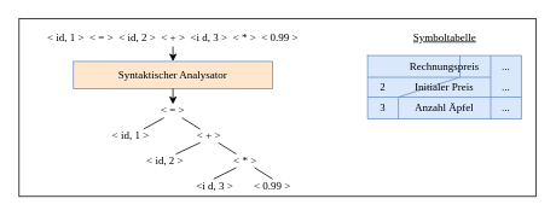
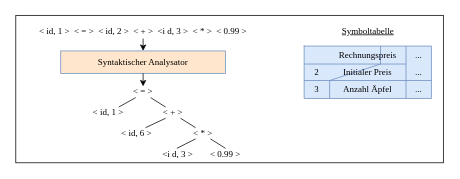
  <mxCell id="0" />
  <mxCell id="1" parent="0" />
  <mxCell id="2" value="" style="rounded=0;whiteSpace=wrap;html=1;fontSize=12;fontFamily=Times New Roman;" vertex="1" parent="1"><mxGeometry x="20" y="20" width="570.87" height="196.85" as="geometry" /></mxCell>
  <mxCell id="3" value="&amp;lt; id, 1 &amp;gt;&amp;nbsp; &amp;lt; = &amp;gt;&amp;nbsp; &amp;lt; id, 2 &amp;gt;&amp;nbsp; &amp;lt; + &amp;gt;&amp;nbsp; &amp;lt;i d, 3 &amp;gt;&amp;nbsp; &amp;lt; * &amp;gt;&amp;nbsp; &amp;lt; 0.99 &amp;gt;" style="text;html=1;strokeColor=none;fillColor=none;align=center;verticalAlign=middle;whiteSpace=wrap;rounded=0;fontSize=12;fontFamily=Times New Roman;spacing=0;" vertex="1" parent="1"><mxGeometry x="45" y="31" width="290" height="20" as="geometry" /></mxCell>
  <mxCell id="4" value="Syntaktischer Analysator" style="rounded=0;whiteSpace=wrap;html=1;fillColor=#ffe6cc;strokeColor=#6c8ebf;fontSize=12;fontFamily=Times New Roman;" vertex="1" parent="1"><mxGeometry x="80" y="67.5" width="220" height="30" as="geometry" /></mxCell>
  <mxCell id="5" value="&amp;lt; = &amp;gt;" style="text;html=1;strokeColor=none;fillColor=none;align=center;verticalAlign=middle;whiteSpace=wrap;rounded=0;fontSize=12;fontFamily=Times New Roman;" vertex="1" parent="1"><mxGeometry x="170" y="114.858" width="40" height="15" as="geometry" /></mxCell>
  <mxCell id="6" value="" style="endArrow=classic;html=1;exitX=0.5;exitY=1;exitDx=0;exitDy=0;entryX=0.5;entryY=0;entryDx=0;entryDy=0;fontSize=12;fontFamily=Times New Roman;" edge="1" parent="1" source="3" target="4"><mxGeometry width="50" height="50" relative="1" as="geometry"><mxPoint x="145" y="281" as="sourcePoint" /><mxPoint x="195" y="231" as="targetPoint" /></mxGeometry></mxCell>
  <mxCell id="7" value="" style="endArrow=classic;html=1;exitX=0.5;exitY=1;exitDx=0;exitDy=0;entryX=0.5;entryY=0;entryDx=0;entryDy=0;fontSize=12;fontFamily=Times New Roman;" edge="1" parent="1" source="4" target="5"><mxGeometry width="50" height="50" relative="1" as="geometry"><mxPoint x="275" y="251" as="sourcePoint" /><mxPoint x="325" y="201" as="targetPoint" /></mxGeometry></mxCell>
  <mxCell id="8" value="&lt;span style=&quot;color: rgb(0 , 0 , 0) ; font-size: 12px ; font-style: normal ; font-weight: 400 ; letter-spacing: normal ; text-indent: 0px ; text-transform: none ; word-spacing: 0px ; display: inline ; float: none&quot;&gt;&amp;lt; id, 1 &amp;gt;&amp;nbsp;&lt;/span&gt;" style="text;whiteSpace=wrap;html=1;verticalAlign=middle;align=center;fontSize=12;fontFamily=Times New Roman;labelBackgroundColor=#ffffff;" vertex="1" parent="1"><mxGeometry x="120" y="142.417" width="50" height="15" as="geometry" /></mxCell>
- <mxCell id="9" value="&lt;span style=&quot;color: rgb(0 , 0 , 0) ; font-size: 12px ; font-style: normal ; font-weight: 400 ; letter-spacing: normal ; text-indent: 0px ; text-transform: none ; word-spacing: 0px ; display: inline ; float: none&quot;&gt;&amp;lt; id, 2 &amp;gt;&lt;/span&gt;" style="text;whiteSpace=wrap;html=1;verticalAlign=middle;align=center;fontSize=12;fontFamily=Times New Roman;labelBackgroundColor=#ffffff;" vertex="1" parent="1"><mxGeometry x="158" y="169.976" width="47" height="15" as="geometry" /></mxCell>
+ <mxCell id="9" value="&lt;span style=&quot;color: rgb(0 , 0 , 0) ; font-size: 12px ; font-style: normal ; font-weight: 400 ; letter-spacing: normal ; text-indent: 0px ; text-transform: none ; word-spacing: 0px ; display: inline ; float: none&quot;&gt;&amp;lt; id, 6 &amp;gt;&lt;/span&gt;" style="text;whiteSpace=wrap;html=1;verticalAlign=middle;align=center;fontSize=12;fontFamily=Times New Roman;labelBackgroundColor=#ffffff;" vertex="1" parent="1"><mxGeometry x="158" y="169.976" width="47" height="15" as="geometry" /></mxCell>
  <mxCell id="10" value="&lt;span style=&quot;color: rgb(0, 0, 0); font-size: 12px; font-style: normal; font-weight: 400; letter-spacing: normal; text-indent: 0px; text-transform: none; word-spacing: 0px; display: inline; float: none;&quot;&gt;&amp;lt; + &amp;gt;&lt;/span&gt;" style="text;whiteSpace=wrap;html=1;verticalAlign=middle;align=center;fontSize=12;fontFamily=Times New Roman;labelBackgroundColor=#ffffff;" vertex="1" parent="1"><mxGeometry x="210" y="142.417" width="40" height="15" as="geometry" /></mxCell>
  <mxCell id="11" value="&lt;span style=&quot;color: rgb(0 , 0 , 0) ; font-size: 12px ; font-style: normal ; font-weight: 400 ; letter-spacing: normal ; text-indent: 0px ; text-transform: none ; word-spacing: 0px ; display: inline ; float: none&quot;&gt;&lt;span style=&quot;font-size: 12px&quot;&gt;&amp;nbsp;&lt;/span&gt;&amp;lt;i d, 3 &amp;gt;&lt;/span&gt;" style="text;whiteSpace=wrap;html=1;verticalAlign=middle;labelPosition=center;verticalLabelPosition=middle;align=center;fontSize=12;fontFamily=Times New Roman;labelBackgroundColor=#ffffff;" vertex="1" parent="1"><mxGeometry x="210" y="197.535" width="50" height="15" as="geometry" /></mxCell>
  <mxCell id="12" value="&lt;span style=&quot;color: rgb(0, 0, 0); font-size: 12px; font-style: normal; font-weight: 400; letter-spacing: normal; text-indent: 0px; text-transform: none; word-spacing: 0px; display: inline; float: none;&quot;&gt;&amp;lt; * &amp;gt;&lt;/span&gt;" style="text;whiteSpace=wrap;html=1;horizontal=1;verticalAlign=middle;align=center;fontSize=12;fontFamily=Times New Roman;labelBackgroundColor=#ffffff;" vertex="1" parent="1"><mxGeometry x="250" y="169.976" width="40" height="15" as="geometry" /></mxCell>
  <mxCell id="13" value="&lt;meta charset=&quot;utf-8&quot; style=&quot;font-size: 12px;&quot;&gt;&lt;span style=&quot;color: rgb(0, 0, 0); font-size: 12px; font-style: normal; font-weight: 400; letter-spacing: normal; text-indent: 0px; text-transform: none; word-spacing: 0px; display: inline; float: none;&quot;&gt;&amp;lt; 0.99 &amp;gt;&lt;/span&gt;" style="text;whiteSpace=wrap;html=1;verticalAlign=middle;align=center;fontSize=12;fontFamily=Times New Roman;labelBackgroundColor=#ffffff;" vertex="1" parent="1"><mxGeometry x="275" y="197.535" width="50" height="15" as="geometry" /></mxCell>
  <mxCell id="14" value="" style="endArrow=none;html=1;entryX=0.25;entryY=1;entryDx=0;entryDy=0;exitX=0.5;exitY=0;exitDx=0;exitDy=0;fontSize=12;fontFamily=Times New Roman;" edge="1" parent="1" source="11" target="12"><mxGeometry width="50" height="50" relative="1" as="geometry"><mxPoint x="165" y="231" as="sourcePoint" /><mxPoint x="215" y="181" as="targetPoint" /></mxGeometry></mxCell>
  <mxCell id="15" value="" style="endArrow=none;html=1;entryX=0.75;entryY=1;entryDx=0;entryDy=0;exitX=0.5;exitY=0;exitDx=0;exitDy=0;fontSize=12;fontFamily=Times New Roman;" edge="1" parent="1" source="13" target="12"><mxGeometry width="50" height="50" relative="1" as="geometry"><mxPoint x="165" y="231" as="sourcePoint" /><mxPoint x="215" y="181" as="targetPoint" /></mxGeometry></mxCell>
  <mxCell id="16" value="" style="endArrow=none;html=1;entryX=0.25;entryY=0;entryDx=0;entryDy=0;exitX=0.75;exitY=1;exitDx=0;exitDy=0;fontSize=12;fontFamily=Times New Roman;" edge="1" parent="1" source="10" target="12"><mxGeometry width="50" height="50" relative="1" as="geometry"><mxPoint x="165" y="231" as="sourcePoint" /><mxPoint x="215" y="181" as="targetPoint" /></mxGeometry></mxCell>
  <mxCell id="17" value="" style="endArrow=none;html=1;exitX=0.75;exitY=0;exitDx=0;exitDy=0;entryX=0.25;entryY=1;entryDx=0;entryDy=0;fontSize=12;fontFamily=Times New Roman;" edge="1" parent="1" source="8" target="5"><mxGeometry width="50" height="50" relative="1" as="geometry"><mxPoint x="165" y="231" as="sourcePoint" /><mxPoint x="215" y="181" as="targetPoint" /></mxGeometry></mxCell>
  <mxCell id="18" value="" style="endArrow=none;html=1;exitX=0.75;exitY=0;exitDx=0;exitDy=0;entryX=0.25;entryY=1;entryDx=0;entryDy=0;fontSize=12;fontFamily=Times New Roman;" edge="1" parent="1" source="9" target="10"><mxGeometry width="50" height="50" relative="1" as="geometry"><mxPoint x="165" y="231" as="sourcePoint" /><mxPoint x="215" y="181" as="targetPoint" /></mxGeometry></mxCell>
  <mxCell id="19" value="" style="endArrow=none;html=1;exitX=0.75;exitY=1;exitDx=0;exitDy=0;entryX=0.25;entryY=0;entryDx=0;entryDy=0;fontSize=12;fontFamily=Times New Roman;" edge="1" parent="1" source="5" target="10"><mxGeometry width="50" height="50" relative="1" as="geometry"><mxPoint x="165" y="231" as="sourcePoint" /><mxPoint x="215" y="181" as="targetPoint" /></mxGeometry></mxCell>
  <mxCell id="20" value="" style="shape=table;html=1;whiteSpace=wrap;startSize=0;container=1;collapsible=0;childLayout=tableLayout;fontSize=12;fillColor=#dae8fc;strokeColor=#6c8ebf;fontFamily=Times New Roman;" vertex="1" parent="1"><mxGeometry x="405" y="61" width="170" height="70" as="geometry" /></mxCell>
  <mxCell id="21" value="" style="shape=partialRectangle;html=1;whiteSpace=wrap;collapsible=0;dropTarget=0;pointerEvents=0;fillColor=none;top=0;left=0;bottom=0;right=0;points=[[0,0.5],[1,0.5]];portConstraint=eastwest;fontSize=12;fontFamily=Times New Roman;" vertex="1" parent="20"><mxGeometry width="170" height="24" as="geometry" /></mxCell>
  <mxCell id="22" value="&lt;font style=&quot;font-size: 12px;&quot;&gt;Rechnungspreis&lt;/font&gt;" style="shape=partialRectangle;html=1;whiteSpace=wrap;connectable=0;fillColor=none;top=0;left=0;bottom=0;right=0;overflow=hidden;fontSize=12;fontFamily=Times New Roman;" vertex="1" parent="21"><mxGeometry x="34" width="102" height="24" as="geometry" /></mxCell>
  <mxCell id="23" value="..." style="shape=partialRectangle;html=1;whiteSpace=wrap;connectable=0;fillColor=none;top=0;left=0;bottom=0;right=0;overflow=hidden;fontSize=12;fontFamily=Times New Roman;" vertex="1" parent="21"><mxGeometry x="136" width="34" height="24" as="geometry" /></mxCell>
  <mxCell id="24" value="" style="shape=partialRectangle;html=1;whiteSpace=wrap;collapsible=0;dropTarget=0;pointerEvents=0;fillColor=none;top=0;left=0;bottom=0;right=0;points=[[0,0.5],[1,0.5]];portConstraint=eastwest;fontSize=12;fontFamily=Times New Roman;" vertex="1" parent="20"><mxGeometry y="24" width="170" height="22" as="geometry" /></mxCell>
  <mxCell id="25" value="2" style="shape=partialRectangle;html=1;whiteSpace=wrap;connectable=0;fillColor=none;top=0;left=0;bottom=0;right=0;overflow=hidden;fontSize=12;fontFamily=Times New Roman;" vertex="1" parent="24"><mxGeometry width="34" height="22" as="geometry" /></mxCell>
  <mxCell id="26" value="&lt;font style=&quot;font-size: 12px;&quot;&gt;Initialer Preis&lt;/font&gt;" style="shape=partialRectangle;html=1;whiteSpace=wrap;connectable=0;fillColor=none;top=0;left=0;bottom=0;right=0;overflow=hidden;fontSize=12;fontFamily=Times New Roman;" vertex="1" parent="24"><mxGeometry x="34" width="102" height="22" as="geometry" /></mxCell>
  <mxCell id="27" value="..." style="shape=partialRectangle;html=1;whiteSpace=wrap;connectable=0;fillColor=none;top=0;left=0;bottom=0;right=0;overflow=hidden;fontSize=12;fontFamily=Times New Roman;" vertex="1" parent="24"><mxGeometry x="136" width="34" height="22" as="geometry" /></mxCell>
  <mxCell id="28" value="" style="shape=partialRectangle;html=1;whiteSpace=wrap;collapsible=0;dropTarget=0;pointerEvents=0;fillColor=none;top=0;left=0;bottom=0;right=0;points=[[0,0.5],[1,0.5]];portConstraint=eastwest;fontSize=12;fontFamily=Times New Roman;" vertex="1" parent="20"><mxGeometry y="46" width="170" height="24" as="geometry" /></mxCell>
  <mxCell id="29" value="3" style="shape=partialRectangle;html=1;whiteSpace=wrap;connectable=0;fillColor=none;top=0;left=0;bottom=0;right=0;overflow=hidden;fontSize=12;fontFamily=Times New Roman;" vertex="1" parent="28"><mxGeometry width="34" height="24" as="geometry" /></mxCell>
  <mxCell id="30" value="&lt;font style=&quot;font-size: 12px;&quot;&gt;Anzahl Äpfel&lt;/font&gt;" style="shape=partialRectangle;html=1;whiteSpace=wrap;connectable=0;fillColor=none;top=0;left=0;bottom=0;right=0;overflow=hidden;fontSize=12;fontFamily=Times New Roman;" vertex="1" parent="28"><mxGeometry x="34" width="102" height="24" as="geometry" /></mxCell>
  <mxCell id="31" value="..." style="shape=partialRectangle;html=1;whiteSpace=wrap;connectable=0;fillColor=none;top=0;left=0;bottom=0;right=0;overflow=hidden;fontSize=12;fontFamily=Times New Roman;" vertex="1" parent="28"><mxGeometry x="136" width="34" height="24" as="geometry" /></mxCell>
  <mxCell id="32" value="Symboltabelle" style="text;html=1;align=center;verticalAlign=middle;resizable=0;points=[];autosize=1;fontSize=12;fontFamily=Times New Roman;fontStyle=4" vertex="1" parent="1"><mxGeometry x="450" y="31" width="80" height="20" as="geometry" /></mxCell>
